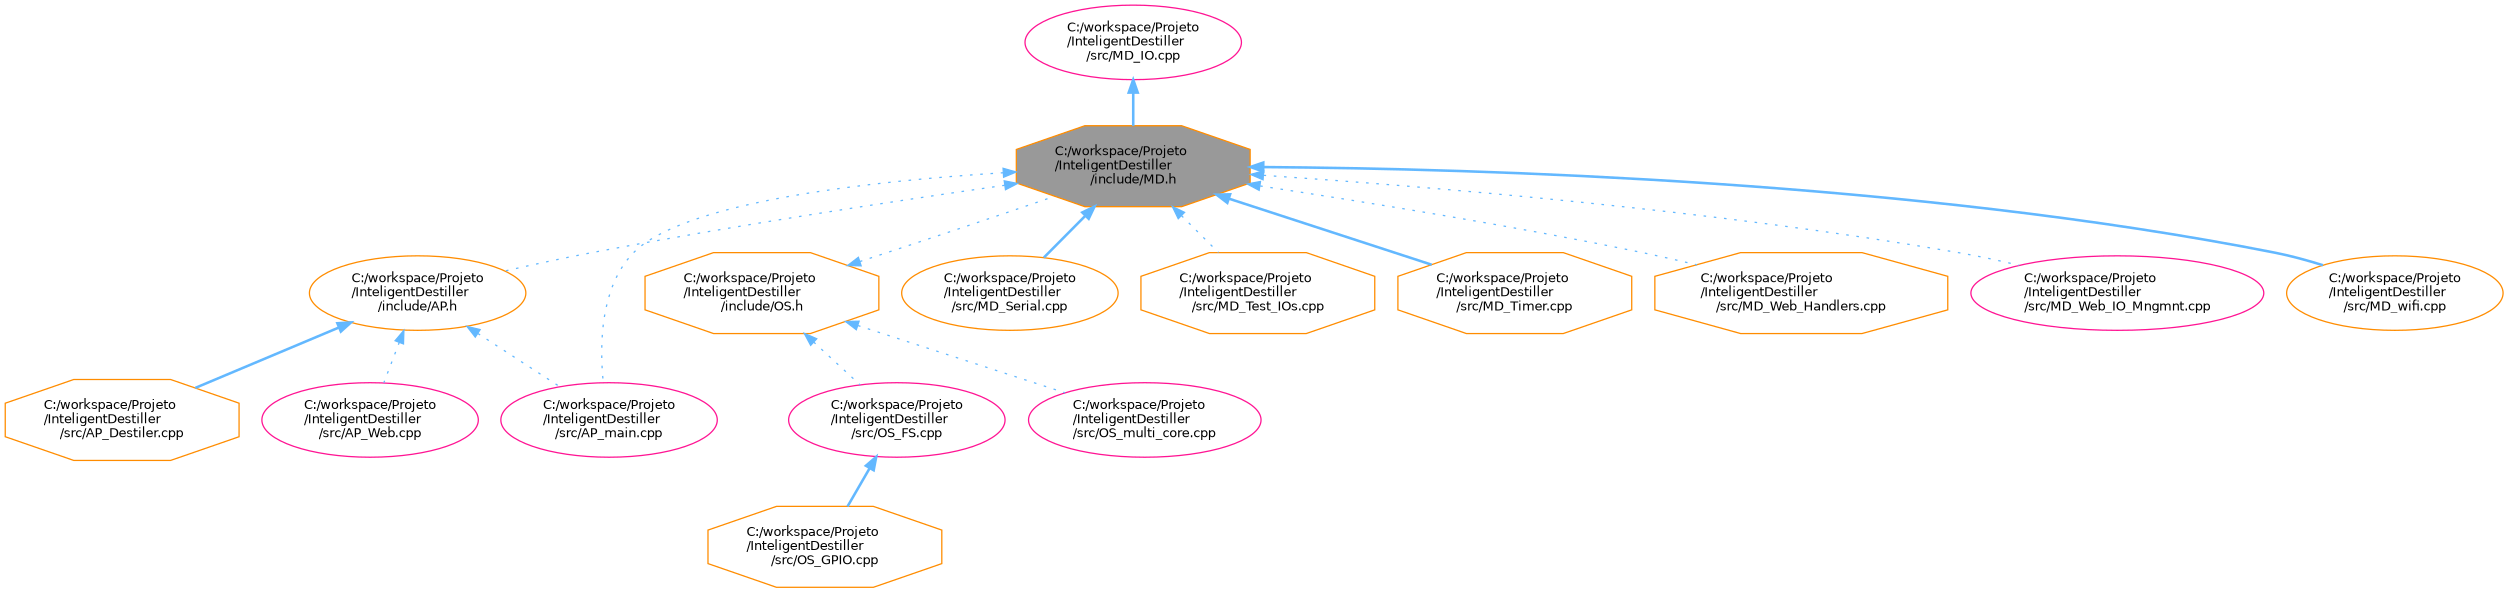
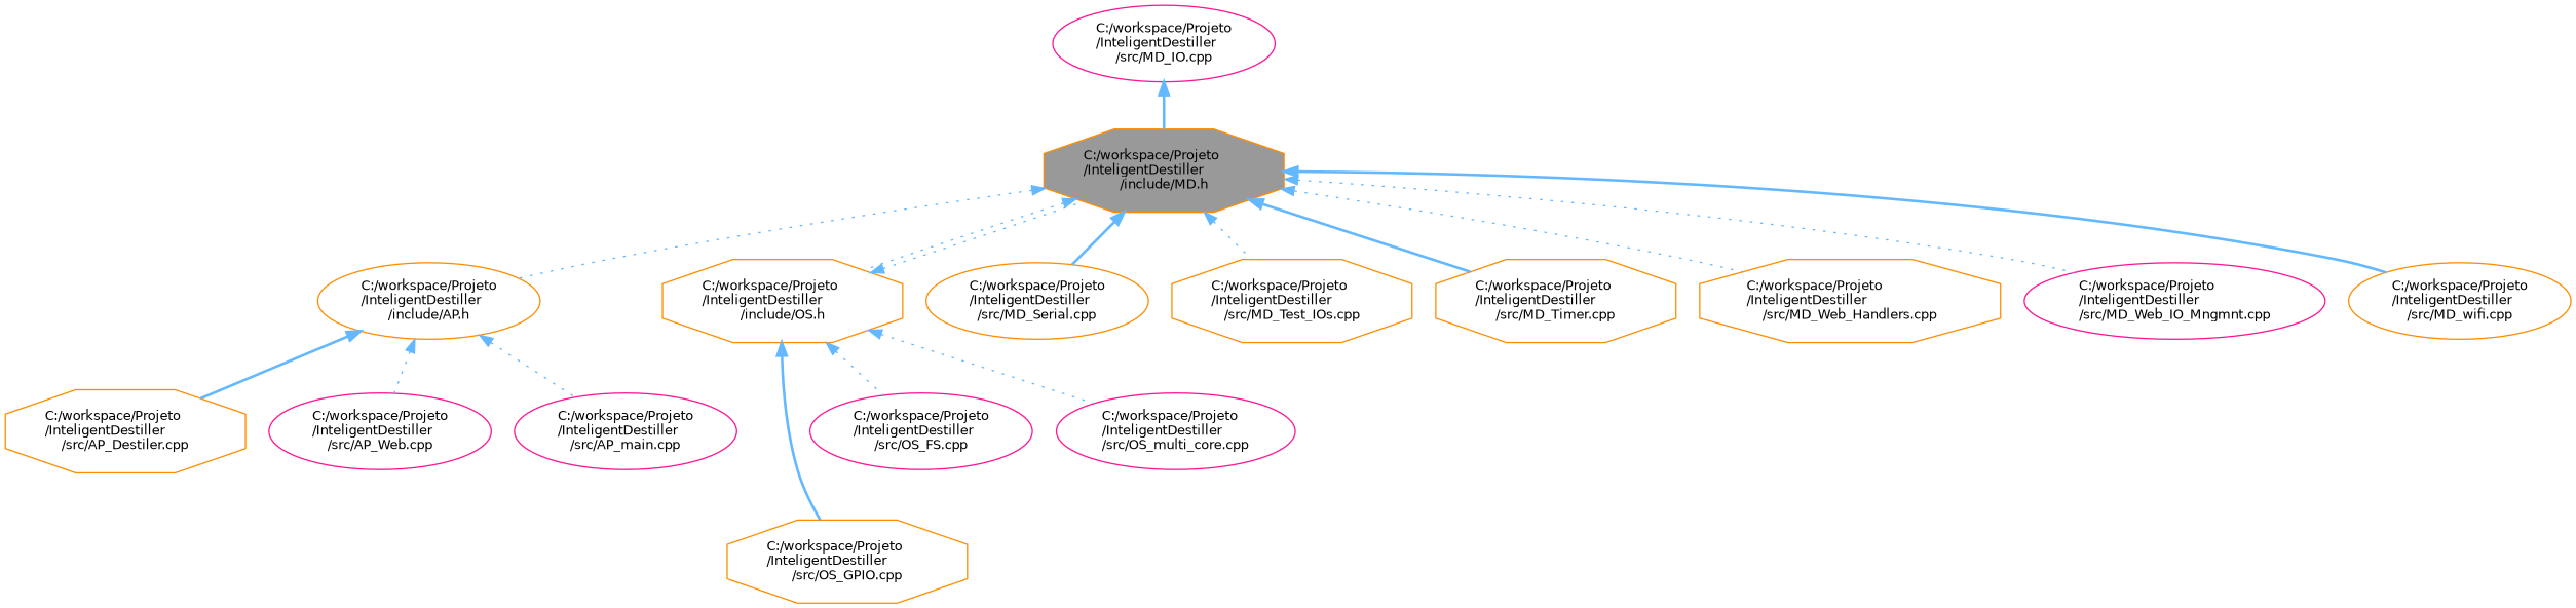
  digraph {
    node [color=darkorange fillcolor=white fontname=Helvetica fontsize=10 shape=ellipse style=filled]
    edge [color=steelblue1 dir=back fontname=Helvetica fontsize=10 labelfontname=Helvetica labelfontsize=10 style=dotted]
    n1 [fillcolor=grey60 fontcolor=black height=0.2 label="C:/workspace/Projeto\l/InteligentDestiller\l/include/MD.h" shape=octagon width=0.4]
    n2 [height=0.2 label="C:/workspace/Projeto\l/InteligentDestiller\l/include/AP.h" width=0.4]
    n3 [height=0.2 label="C:/workspace/Projeto\l/InteligentDestiller\l/include/OS.h" shape=octagon width=0.4]
    n4 [height=0.2 label="C:/workspace/Projeto\l/InteligentDestiller\l/src/MD_Serial.cpp" width=0.4]
    n5 [height=0.2 label="C:/workspace/Projeto\l/InteligentDestiller\l/src/MD_Test_IOs.cpp" shape=octagon width=0.4]
    n6 [height=0.2 label="C:/workspace/Projeto\l/InteligentDestiller\l/src/MD_Timer.cpp" shape=octagon width=0.4]
    n7 [height=0.2 label="C:/workspace/Projeto\l/InteligentDestiller\l/src/MD_Web_Handlers.cpp" shape=octagon width=0.4]
    n8 [color=deeppink height=0.2 label="C:/workspace/Projeto\l/InteligentDestiller\l/src/MD_Web_IO_Mngmnt.cpp" width=0.4]
    n9 [height=0.2 label="C:/workspace/Projeto\l/InteligentDestiller\l/src/MD_wifi.cpp" width=0.4]
    n10 [height=0.2 label="C:/workspace/Projeto\l/InteligentDestiller\l/src/AP_Destiler.cpp" shape=octagon width=0.4]
    n11 [color=deeppink height=0.2 label="C:/workspace/Projeto\l/InteligentDestiller\l/src/AP_Web.cpp" width=0.4]
    n12 [color=deeppink height=0.2 label="C:/workspace/Projeto\l/InteligentDestiller\l/src/AP_main.cpp" width=0.4]
    n13 [color=deeppink height=0.2 label="C:/workspace/Projeto\l/InteligentDestiller\l/src/OS_FS.cpp" width=0.4]
    n14 [height=0.2 label="C:/workspace/Projeto\l/InteligentDestiller\l/src/OS_GPIO.cpp" shape=octagon width=0.4]
    n15 [color=deeppink height=0.2 label="C:/workspace/Projeto\l/InteligentDestiller\l/src/OS_multi_core.cpp" width=0.4]
    n16 [color=deeppink height=0.2 label="C:/workspace/Projeto\l/InteligentDestiller\l/src/MD_IO.cpp" width=0.4]
    n1 -> n2
-   n1 -> n12
+   n1 -> n3
    n1 -> n4 [style=bold]
    n1 -> n5
    n1 -> n6 [style=bold]
    n1 -> n7
    n1 -> n8
    n1 -> n9 [style=bold]
    n2 -> n10 [style=bold]
    n2 -> n11
    n2 -> n12
    n3 -> n1
    n3 -> n13
-   n13 -> n14 [style=bold]
+   n3 -> n14 [style=bold]
    n3 -> n15
    n16 -> n1 [style=bold]
  }
